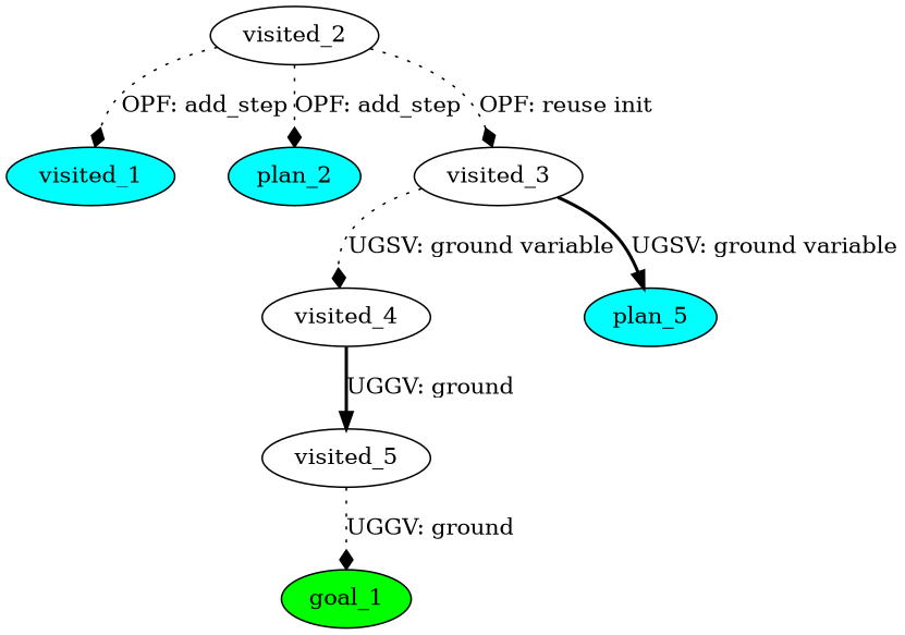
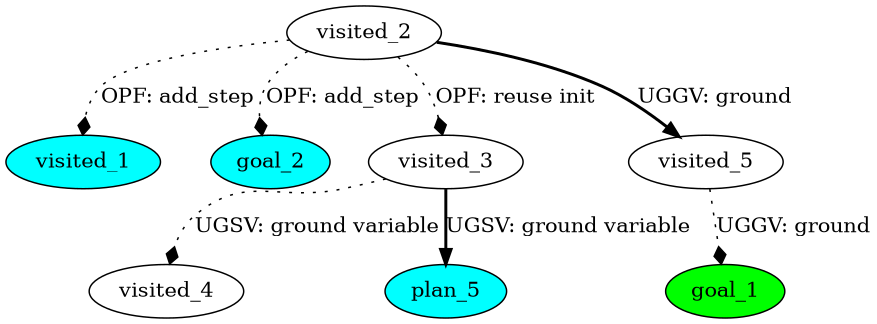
  digraph {
    node [fillcolor=white style=filled]
    edge [arrowhead=diamond style=dotted]
    n1 [fillcolor=cyan label=visited_1]
    n2 [label=visited_2]
-   n3 [fillcolor=cyan label=plan_2]
+   n3 [fillcolor=cyan label=goal_2]
    n4 [label=visited_3]
    n5 [label=visited_4]
    n6 [fillcolor=cyan label=plan_5]
    n7 [label=visited_5]
    n8 [fillcolor=green label=goal_1]
    n2 -> n1 [label="OPF: add_step"]
    n2 -> n3 [label="OPF: add_step"]
    n2 -> n4 [label="OPF: reuse init"]
    n4 -> n5 [label="UGSV: ground variable"]
    n4 -> n6 [arrowhead=normal label="UGSV: ground variable" style=bold]
-   n5 -> n7 [arrowhead=normal label="UGGV: ground" style=bold]
+   n2 -> n7 [arrowhead=normal label="UGGV: ground" style=bold]
    n7 -> n8 [label="UGGV: ground"]
  }
